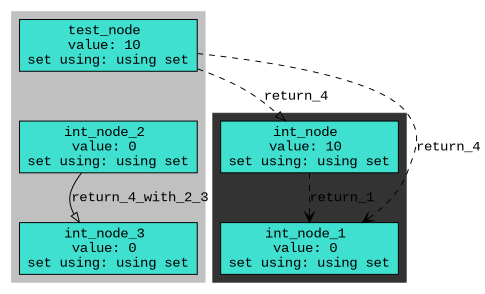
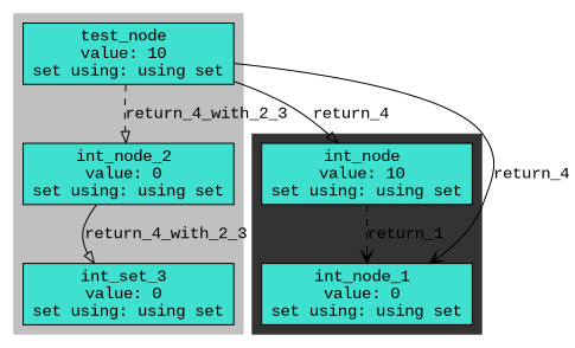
  digraph {
    fontname="Liberation Mono"
    node [fillcolor=turquoise fontname="Liberation Mono" shape=rectangle style=filled]
    edge [arrowhead=onormal fontname="Liberation Mono" style=dashed]
    n1 [label="test_node \nvalue: 10 \nset using: using set"]
    n2 [label="int_node_2 \nvalue: 0 \nset using: using set"]
-   n3 [label="int_node_3 \nvalue: 0 \nset using: using set"]
+   n3 [label="int_set_3 \nvalue: 0 \nset using: using set"]
    n4 [label="int_node \nvalue: 10 \nset using: using set"]
    n5 [label="int_node_1 \nvalue: 0 \nset using: using set"]
    subgraph cluster_1 {
      color=grey
      style=filled
      n1
      n2
      n3
    }
    subgraph sub_2 {
      n1
    }
    subgraph cluster_3 {
      color=grey20
      style=filled
      n4
      n5
    }
    subgraph sub_4 {
    }
    subgraph sub_5 {
    }
    subgraph sub_6 {
    }
    subgraph cluster_7 {
      color=grey40
      style=filled
    }
    subgraph sub_8 {
    }
-   n1 -> n4 [label=return_4]
-   n1 -> n5 [arrowhead=vee label=return_4]
+   n1 -> n2 [label=return_4_with_2_3]
+   n1 -> n4 [label=return_4 style=solid]
+   n1 -> n5 [arrowhead=vee label=return_4 style=solid]
    n2 -> n3 [label=return_4_with_2_3 style=solid]
    n4 -> n5 [arrowhead=vee label=return_1]
  }
